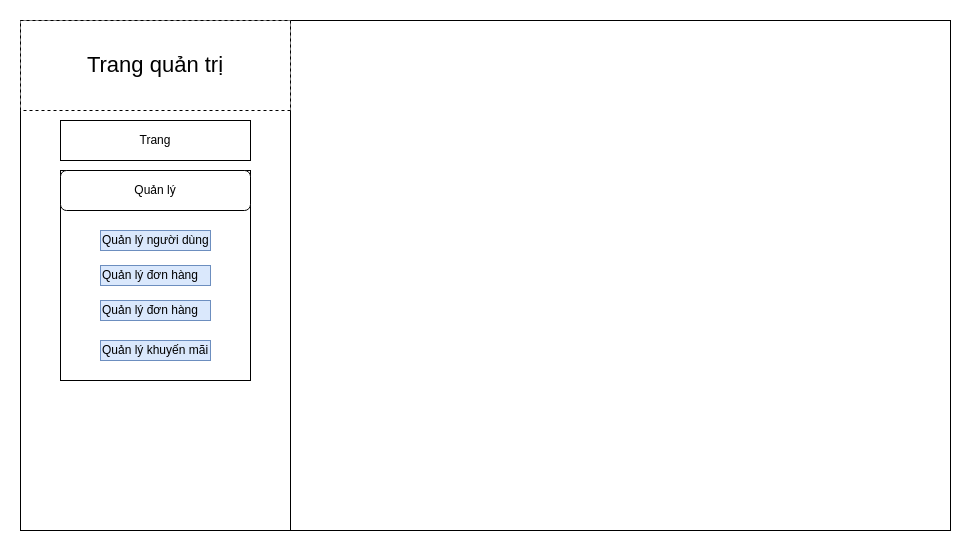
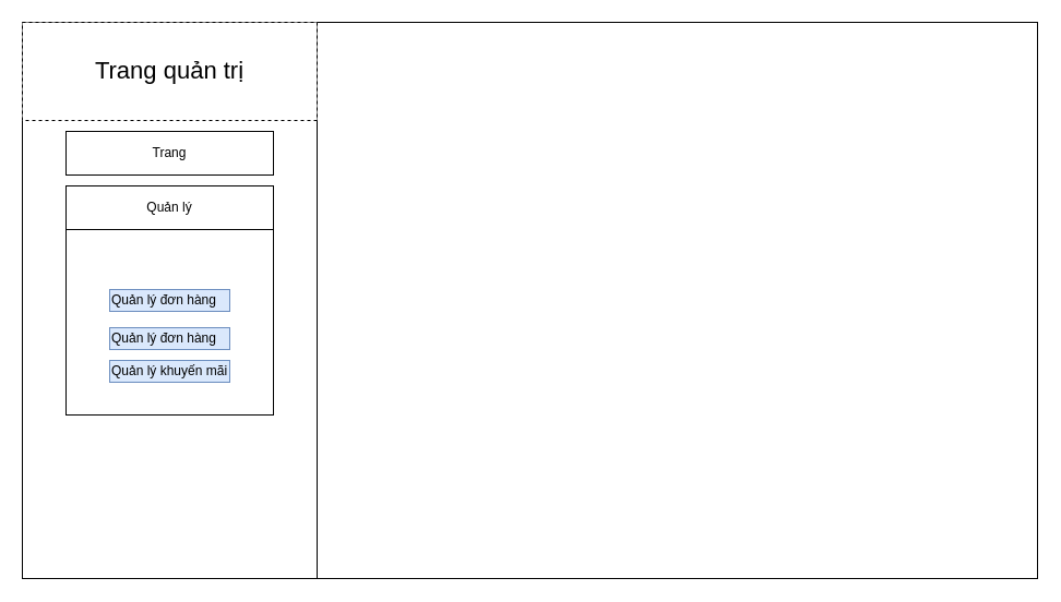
  <mxCell id="0" />
  <mxCell id="1" parent="0" />
  <mxCell id="2" value="" style="rounded=0;whiteSpace=wrap;html=1;" vertex="1" parent="1"><mxGeometry x="20" width="930" height="510" as="geometry" y="20" /></mxCell>
  <mxCell id="3" value="" style="rounded=0;whiteSpace=wrap;html=1;" vertex="1" parent="1"><mxGeometry x="20" width="270" height="510" as="geometry" y="20" /></mxCell>
  <mxCell id="4" value="&lt;font style=&quot;font-size: 22px&quot;&gt;Trang quản trị&lt;/font&gt;" style="rounded=0;whiteSpace=wrap;html=1;dashed=1;" vertex="1" parent="1"><mxGeometry x="20" width="270" height="90" as="geometry" y="20" /></mxCell>
  <mxCell id="5" value="Trang" style="rounded=0;whiteSpace=wrap;html=1;" vertex="1" parent="1"><mxGeometry x="60" y="120" width="190" height="40" as="geometry" /></mxCell>
  <mxCell id="6" value="" style="rounded=0;whiteSpace=wrap;html=1;" vertex="1" parent="1"><mxGeometry x="60" y="170" width="190" height="210" as="geometry" /></mxCell>
- <mxCell id="7" value="Quản lý" style="whiteSpace=wrap;html=1;rounded=1;" vertex="1" parent="1"><mxGeometry x="60" y="170" width="190" height="40" as="geometry" /></mxCell>
- <mxCell id="8" value="Quản lý người dùng" style="text;html=1;strokeColor=#6c8ebf;fillColor=#dae8fc;align=left;verticalAlign=middle;whiteSpace=wrap;rounded=0;" vertex="1" parent="1"><mxGeometry x="100" y="230" width="110" height="20" as="geometry" /></mxCell>
- <mxCell id="9" value="Quản lý khuyến mãi" style="text;html=1;strokeColor=#6c8ebf;fillColor=#dae8fc;align=left;verticalAlign=middle;whiteSpace=wrap;rounded=0;" vertex="1" parent="1"><mxGeometry x="100" y="340" width="110" height="20" as="geometry" /></mxCell>
+ <mxCell id="7" value="Quản lý" style="rounded=0;whiteSpace=wrap;html=1;" vertex="1" parent="1"><mxGeometry x="60" y="170" width="190" height="40" as="geometry" /></mxCell>
+ <mxCell id="9" value="Quản lý khuyến mãi" style="text;html=1;strokeColor=#6c8ebf;fillColor=#dae8fc;align=left;verticalAlign=middle;whiteSpace=wrap;rounded=0;" vertex="1" parent="1"><mxGeometry x="100" y="330" width="110" height="20" as="geometry" /></mxCell>
  <mxCell id="10" value="Quản lý đơn hàng" style="text;html=1;strokeColor=#6c8ebf;fillColor=#dae8fc;align=left;verticalAlign=middle;whiteSpace=wrap;rounded=0;" vertex="1" parent="1"><mxGeometry x="100" y="300" width="110" height="20" as="geometry" /></mxCell>
  <mxCell id="11" value="Quản lý đơn hàng" style="text;html=1;strokeColor=#6c8ebf;fillColor=#dae8fc;align=left;verticalAlign=middle;whiteSpace=wrap;rounded=0;" vertex="1" parent="1"><mxGeometry x="100" y="265" width="110" height="20" as="geometry" /></mxCell>
